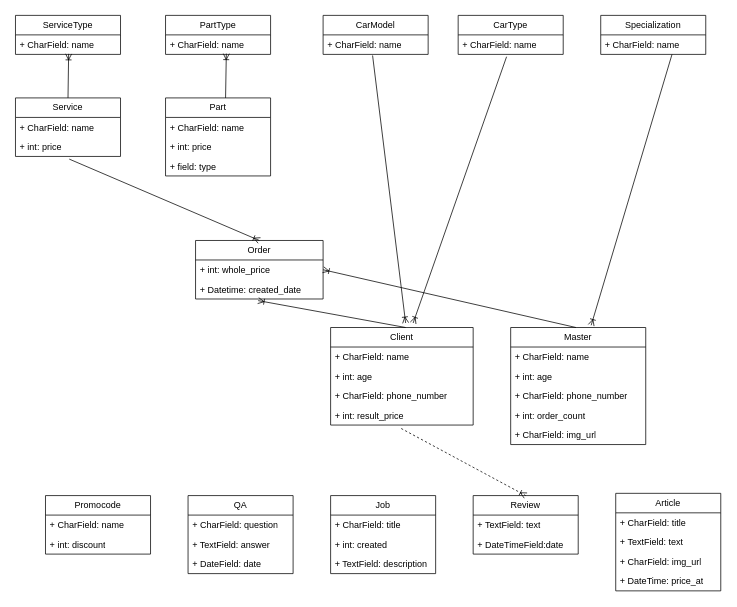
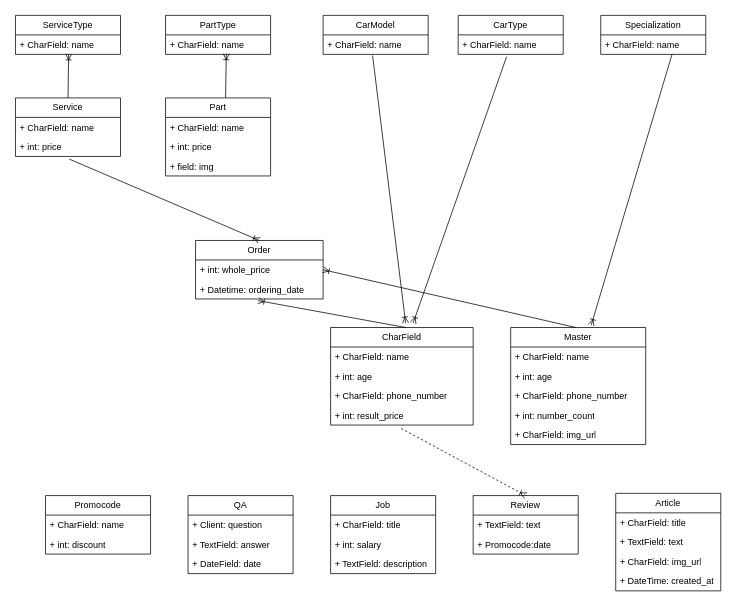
  <mxCell id="0" />
  <mxCell id="1" parent="0" />
  <mxCell id="2" value="ServiceType" style="swimlane;fontStyle=0;childLayout=stackLayout;horizontal=1;startSize=26;fillColor=none;horizontalStack=0;resizeParent=1;resizeParentMax=0;resizeLast=0;collapsible=1;marginBottom=0;whiteSpace=wrap;html=1;" parent="1" vertex="1"><mxGeometry x="20" y="20" width="140" height="52" as="geometry" /></mxCell>
  <mxCell id="3" value="+ CharField: name" style="text;strokeColor=none;fillColor=none;align=left;verticalAlign=top;spacingLeft=4;spacingRight=4;overflow=hidden;rotatable=0;points=[[0,0.5],[1,0.5]];portConstraint=eastwest;whiteSpace=wrap;html=1;" parent="2" vertex="1"><mxGeometry y="26" width="140" height="26" as="geometry" /></mxCell>
  <mxCell id="4" value="Service" style="swimlane;fontStyle=0;childLayout=stackLayout;horizontal=1;startSize=26;fillColor=none;horizontalStack=0;resizeParent=1;resizeParentMax=0;resizeLast=0;collapsible=1;marginBottom=0;whiteSpace=wrap;html=1;" parent="1" vertex="1"><mxGeometry x="20" y="130" width="140" height="78" as="geometry" /></mxCell>
  <mxCell id="5" value="+ CharField: name" style="text;strokeColor=none;fillColor=none;align=left;verticalAlign=top;spacingLeft=4;spacingRight=4;overflow=hidden;rotatable=0;points=[[0,0.5],[1,0.5]];portConstraint=eastwest;whiteSpace=wrap;html=1;" parent="4" vertex="1"><mxGeometry y="26" width="140" height="26" as="geometry" /></mxCell>
  <mxCell id="6" value="+ int: price" style="text;strokeColor=none;fillColor=none;align=left;verticalAlign=top;spacingLeft=4;spacingRight=4;overflow=hidden;rotatable=0;points=[[0,0.5],[1,0.5]];portConstraint=eastwest;whiteSpace=wrap;html=1;" parent="4" vertex="1"><mxGeometry y="52" width="140" height="26" as="geometry" /></mxCell>
  <mxCell id="7" value="CarModel" style="swimlane;fontStyle=0;childLayout=stackLayout;horizontal=1;startSize=26;fillColor=none;horizontalStack=0;resizeParent=1;resizeParentMax=0;resizeLast=0;collapsible=1;marginBottom=0;whiteSpace=wrap;html=1;" parent="1" vertex="1"><mxGeometry x="430" y="20" width="140" height="52" as="geometry" /></mxCell>
  <mxCell id="8" value="+ CharField: name" style="text;strokeColor=none;fillColor=none;align=left;verticalAlign=top;spacingLeft=4;spacingRight=4;overflow=hidden;rotatable=0;points=[[0,0.5],[1,0.5]];portConstraint=eastwest;whiteSpace=wrap;html=1;" parent="7" vertex="1"><mxGeometry y="26" width="140" height="26" as="geometry" /></mxCell>
  <mxCell id="9" value="CarType" style="swimlane;fontStyle=0;childLayout=stackLayout;horizontal=1;startSize=26;fillColor=none;horizontalStack=0;resizeParent=1;resizeParentMax=0;resizeLast=0;collapsible=1;marginBottom=0;whiteSpace=wrap;html=1;" parent="1" vertex="1"><mxGeometry x="610" y="20" width="140" height="52" as="geometry" /></mxCell>
  <mxCell id="10" value="+ CharField: name" style="text;strokeColor=none;fillColor=none;align=left;verticalAlign=top;spacingLeft=4;spacingRight=4;overflow=hidden;rotatable=0;points=[[0,0.5],[1,0.5]];portConstraint=eastwest;whiteSpace=wrap;html=1;" parent="9" vertex="1"><mxGeometry y="26" width="140" height="26" as="geometry" /></mxCell>
- <mxCell id="11" value="Client" style="swimlane;fontStyle=0;childLayout=stackLayout;horizontal=1;startSize=26;fillColor=none;horizontalStack=0;resizeParent=1;resizeParentMax=0;resizeLast=0;collapsible=1;marginBottom=0;whiteSpace=wrap;html=1;" parent="1" vertex="1"><mxGeometry x="440" y="436" width="190" height="130" as="geometry" /></mxCell>
+ <mxCell id="11" value="CharField" style="swimlane;fontStyle=0;childLayout=stackLayout;horizontal=1;startSize=26;fillColor=none;horizontalStack=0;resizeParent=1;resizeParentMax=0;resizeLast=0;collapsible=1;marginBottom=0;whiteSpace=wrap;html=1;" parent="1" vertex="1"><mxGeometry x="440" y="436" width="190" height="130" as="geometry" /></mxCell>
  <mxCell id="12" value="+ CharField: name" style="text;strokeColor=none;fillColor=none;align=left;verticalAlign=top;spacingLeft=4;spacingRight=4;overflow=hidden;rotatable=0;points=[[0,0.5],[1,0.5]];portConstraint=eastwest;whiteSpace=wrap;html=1;" parent="11" vertex="1"><mxGeometry y="26" width="190" height="26" as="geometry" /></mxCell>
  <mxCell id="13" value="+ int: age" style="text;strokeColor=none;fillColor=none;align=left;verticalAlign=top;spacingLeft=4;spacingRight=4;overflow=hidden;rotatable=0;points=[[0,0.5],[1,0.5]];portConstraint=eastwest;whiteSpace=wrap;html=1;" parent="11" vertex="1"><mxGeometry y="52" width="190" height="26" as="geometry" /></mxCell>
  <mxCell id="14" value="+ CharField: phone_number" style="text;strokeColor=none;fillColor=none;align=left;verticalAlign=top;spacingLeft=4;spacingRight=4;overflow=hidden;rotatable=0;points=[[0,0.5],[1,0.5]];portConstraint=eastwest;whiteSpace=wrap;html=1;" parent="11" vertex="1"><mxGeometry y="78" width="190" height="26" as="geometry" /></mxCell>
  <mxCell id="15" value="+ int: result_price" style="text;strokeColor=none;fillColor=none;align=left;verticalAlign=top;spacingLeft=4;spacingRight=4;overflow=hidden;rotatable=0;points=[[0,0.5],[1,0.5]];portConstraint=eastwest;whiteSpace=wrap;html=1;" parent="11" vertex="1"><mxGeometry y="104" width="190" height="26" as="geometry" /></mxCell>
  <mxCell id="16" value="Specialization" style="swimlane;fontStyle=0;childLayout=stackLayout;horizontal=1;startSize=26;fillColor=none;horizontalStack=0;resizeParent=1;resizeParentMax=0;resizeLast=0;collapsible=1;marginBottom=0;whiteSpace=wrap;html=1;" parent="1" vertex="1"><mxGeometry x="800" y="20" width="140" height="52" as="geometry" /></mxCell>
  <mxCell id="17" value="+ CharField: name" style="text;strokeColor=none;fillColor=none;align=left;verticalAlign=top;spacingLeft=4;spacingRight=4;overflow=hidden;rotatable=0;points=[[0,0.5],[1,0.5]];portConstraint=eastwest;whiteSpace=wrap;html=1;" parent="16" vertex="1"><mxGeometry y="26" width="140" height="26" as="geometry" /></mxCell>
  <mxCell id="18" value="Master" style="swimlane;fontStyle=0;childLayout=stackLayout;horizontal=1;startSize=26;fillColor=none;horizontalStack=0;resizeParent=1;resizeParentMax=0;resizeLast=0;collapsible=1;marginBottom=0;whiteSpace=wrap;html=1;" parent="1" vertex="1"><mxGeometry x="680" y="436" width="180" height="156" as="geometry" /></mxCell>
  <mxCell id="19" value="+ CharField: name" style="text;strokeColor=none;fillColor=none;align=left;verticalAlign=top;spacingLeft=4;spacingRight=4;overflow=hidden;rotatable=0;points=[[0,0.5],[1,0.5]];portConstraint=eastwest;whiteSpace=wrap;html=1;" parent="18" vertex="1"><mxGeometry y="26" width="180" height="26" as="geometry" /></mxCell>
  <mxCell id="20" value="+ int: age" style="text;strokeColor=none;fillColor=none;align=left;verticalAlign=top;spacingLeft=4;spacingRight=4;overflow=hidden;rotatable=0;points=[[0,0.5],[1,0.5]];portConstraint=eastwest;whiteSpace=wrap;html=1;" parent="18" vertex="1"><mxGeometry y="52" width="180" height="26" as="geometry" /></mxCell>
  <mxCell id="21" value="+ CharField: phone_number" style="text;strokeColor=none;fillColor=none;align=left;verticalAlign=top;spacingLeft=4;spacingRight=4;overflow=hidden;rotatable=0;points=[[0,0.5],[1,0.5]];portConstraint=eastwest;whiteSpace=wrap;html=1;" parent="18" vertex="1"><mxGeometry y="78" width="180" height="26" as="geometry" /></mxCell>
- <mxCell id="22" value="+ int: order_count" style="text;strokeColor=none;fillColor=none;align=left;verticalAlign=top;spacingLeft=4;spacingRight=4;overflow=hidden;rotatable=0;points=[[0,0.5],[1,0.5]];portConstraint=eastwest;whiteSpace=wrap;html=1;" parent="18" vertex="1"><mxGeometry y="104" width="180" height="26" as="geometry" /></mxCell>
+ <mxCell id="22" value="+ int: number_count" style="text;strokeColor=none;fillColor=none;align=left;verticalAlign=top;spacingLeft=4;spacingRight=4;overflow=hidden;rotatable=0;points=[[0,0.5],[1,0.5]];portConstraint=eastwest;whiteSpace=wrap;html=1;" parent="18" vertex="1"><mxGeometry y="104" width="180" height="26" as="geometry" /></mxCell>
  <mxCell id="23" value="+ CharField: img_url" style="text;strokeColor=none;fillColor=none;align=left;verticalAlign=top;spacingLeft=4;spacingRight=4;overflow=hidden;rotatable=0;points=[[0,0.5],[1,0.5]];portConstraint=eastwest;whiteSpace=wrap;html=1;" parent="18" vertex="1"><mxGeometry y="130" width="180" height="26" as="geometry" /></mxCell>
  <mxCell id="24" value="PartType" style="swimlane;fontStyle=0;childLayout=stackLayout;horizontal=1;startSize=26;fillColor=none;horizontalStack=0;resizeParent=1;resizeParentMax=0;resizeLast=0;collapsible=1;marginBottom=0;whiteSpace=wrap;html=1;" parent="1" vertex="1"><mxGeometry x="220" y="20" width="140" height="52" as="geometry" /></mxCell>
  <mxCell id="25" value="+ CharField: name" style="text;strokeColor=none;fillColor=none;align=left;verticalAlign=top;spacingLeft=4;spacingRight=4;overflow=hidden;rotatable=0;points=[[0,0.5],[1,0.5]];portConstraint=eastwest;whiteSpace=wrap;html=1;" parent="24" vertex="1"><mxGeometry y="26" width="140" height="26" as="geometry" /></mxCell>
  <mxCell id="26" value="Part" style="swimlane;fontStyle=0;childLayout=stackLayout;horizontal=1;startSize=26;fillColor=none;horizontalStack=0;resizeParent=1;resizeParentMax=0;resizeLast=0;collapsible=1;marginBottom=0;whiteSpace=wrap;html=1;" parent="1" vertex="1"><mxGeometry x="220" y="130" width="140" height="104" as="geometry" /></mxCell>
  <mxCell id="27" value="+ CharField: name" style="text;strokeColor=none;fillColor=none;align=left;verticalAlign=top;spacingLeft=4;spacingRight=4;overflow=hidden;rotatable=0;points=[[0,0.5],[1,0.5]];portConstraint=eastwest;whiteSpace=wrap;html=1;" parent="26" vertex="1"><mxGeometry y="26" width="140" height="26" as="geometry" /></mxCell>
  <mxCell id="28" value="+ int: price" style="text;strokeColor=none;fillColor=none;align=left;verticalAlign=top;spacingLeft=4;spacingRight=4;overflow=hidden;rotatable=0;points=[[0,0.5],[1,0.5]];portConstraint=eastwest;whiteSpace=wrap;html=1;" parent="26" vertex="1"><mxGeometry y="52" width="140" height="26" as="geometry" /></mxCell>
- <mxCell id="29" value="+ field: type" style="text;strokeColor=none;fillColor=none;align=left;verticalAlign=top;spacingLeft=4;spacingRight=4;overflow=hidden;rotatable=0;points=[[0,0.5],[1,0.5]];portConstraint=eastwest;whiteSpace=wrap;html=1;" parent="26" vertex="1"><mxGeometry y="78" width="140" height="26" as="geometry" /></mxCell>
+ <mxCell id="29" value="+ field: img" style="text;strokeColor=none;fillColor=none;align=left;verticalAlign=top;spacingLeft=4;spacingRight=4;overflow=hidden;rotatable=0;points=[[0,0.5],[1,0.5]];portConstraint=eastwest;whiteSpace=wrap;html=1;" parent="26" vertex="1"><mxGeometry y="78" width="140" height="26" as="geometry" /></mxCell>
  <mxCell id="30" value="Promocode" style="swimlane;fontStyle=0;childLayout=stackLayout;horizontal=1;startSize=26;fillColor=none;horizontalStack=0;resizeParent=1;resizeParentMax=0;resizeLast=0;collapsible=1;marginBottom=0;whiteSpace=wrap;html=1;" parent="1" vertex="1"><mxGeometry x="60" y="660" width="140" height="78" as="geometry" /></mxCell>
  <mxCell id="31" value="+ CharField: name" style="text;strokeColor=none;fillColor=none;align=left;verticalAlign=top;spacingLeft=4;spacingRight=4;overflow=hidden;rotatable=0;points=[[0,0.5],[1,0.5]];portConstraint=eastwest;whiteSpace=wrap;html=1;" parent="30" vertex="1"><mxGeometry y="26" width="140" height="26" as="geometry" /></mxCell>
  <mxCell id="32" value="+ int: discount" style="text;strokeColor=none;fillColor=none;align=left;verticalAlign=top;spacingLeft=4;spacingRight=4;overflow=hidden;rotatable=0;points=[[0,0.5],[1,0.5]];portConstraint=eastwest;whiteSpace=wrap;html=1;" parent="30" vertex="1"><mxGeometry y="52" width="140" height="26" as="geometry" /></mxCell>
  <mxCell id="33" value="Order" style="swimlane;fontStyle=0;childLayout=stackLayout;horizontal=1;startSize=26;fillColor=none;horizontalStack=0;resizeParent=1;resizeParentMax=0;resizeLast=0;collapsible=1;marginBottom=0;whiteSpace=wrap;html=1;" parent="1" vertex="1"><mxGeometry x="260" y="320" width="170" height="78" as="geometry" /></mxCell>
  <mxCell id="34" value="+ int: whole_price" style="text;strokeColor=none;fillColor=none;align=left;verticalAlign=top;spacingLeft=4;spacingRight=4;overflow=hidden;rotatable=0;points=[[0,0.5],[1,0.5]];portConstraint=eastwest;whiteSpace=wrap;html=1;" parent="33" vertex="1"><mxGeometry y="26" width="170" height="26" as="geometry" /></mxCell>
- <mxCell id="35" value="+ Datetime: created_date" style="text;strokeColor=none;fillColor=none;align=left;verticalAlign=top;spacingLeft=4;spacingRight=4;overflow=hidden;rotatable=0;points=[[0,0.5],[1,0.5]];portConstraint=eastwest;whiteSpace=wrap;html=1;" parent="33" vertex="1"><mxGeometry y="52" width="170" height="26" as="geometry" /></mxCell>
+ <mxCell id="35" value="+ Datetime: ordering_date" style="text;strokeColor=none;fillColor=none;align=left;verticalAlign=top;spacingLeft=4;spacingRight=4;overflow=hidden;rotatable=0;points=[[0,0.5],[1,0.5]];portConstraint=eastwest;whiteSpace=wrap;html=1;" parent="33" vertex="1"><mxGeometry y="52" width="170" height="26" as="geometry" /></mxCell>
  <mxCell id="36" value="" style="fontSize=12;html=1;endArrow=ERoneToMany;rounded=0;exitX=0.5;exitY=0;exitDx=0;exitDy=0;entryX=0.506;entryY=0.973;entryDx=0;entryDy=0;entryPerimeter=0;" edge="1" parent="1" source="4" target="3"><mxGeometry width="100" height="100" relative="1" as="geometry"><mxPoint x="50" y="160" as="sourcePoint" /><mxPoint x="150" y="60" as="targetPoint" /></mxGeometry></mxCell>
  <mxCell id="37" value="" style="fontSize=12;html=1;endArrow=ERoneToMany;rounded=0;exitX=0.5;exitY=0;exitDx=0;exitDy=0;entryX=0.506;entryY=0.973;entryDx=0;entryDy=0;entryPerimeter=0;" edge="1" parent="1"><mxGeometry width="100" height="100" relative="1" as="geometry"><mxPoint x="300" y="130" as="sourcePoint" /><mxPoint x="301" y="71" as="targetPoint" /></mxGeometry></mxCell>
  <mxCell id="38" value="" style="fontSize=12;html=1;endArrow=ERoneToMany;rounded=0;exitX=0.5;exitY=0;exitDx=0;exitDy=0;entryX=0.491;entryY=1.083;entryDx=0;entryDy=0;entryPerimeter=0;" edge="1" parent="1" target="35"><mxGeometry width="100" height="100" relative="1" as="geometry"><mxPoint x="540" y="436" as="sourcePoint" /><mxPoint x="541" y="377" as="targetPoint" /></mxGeometry></mxCell>
  <mxCell id="39" value="" style="fontSize=12;html=1;endArrow=ERoneToMany;rounded=0;exitX=0.5;exitY=0;exitDx=0;exitDy=0;entryX=1;entryY=0.5;entryDx=0;entryDy=0;" edge="1" parent="1" target="34"><mxGeometry width="100" height="100" relative="1" as="geometry"><mxPoint x="767" y="436" as="sourcePoint" /><mxPoint x="570" y="400" as="targetPoint" /></mxGeometry></mxCell>
  <mxCell id="40" value="" style="fontSize=12;html=1;endArrow=ERoneToMany;rounded=0;exitX=0.512;exitY=1.136;exitDx=0;exitDy=0;entryX=0.5;entryY=0;entryDx=0;entryDy=0;exitPerimeter=0;" edge="1" parent="1" source="6" target="33"><mxGeometry width="100" height="100" relative="1" as="geometry"><mxPoint x="357" y="320" as="sourcePoint" /><mxPoint x="20" y="243" as="targetPoint" /></mxGeometry></mxCell>
  <mxCell id="41" value="" style="fontSize=12;html=1;endArrow=ERoneToMany;rounded=0;exitX=0.471;exitY=1.055;exitDx=0;exitDy=0;exitPerimeter=0;" edge="1" parent="1" source="8"><mxGeometry width="100" height="100" relative="1" as="geometry"><mxPoint x="430" y="90" as="sourcePoint" /><mxPoint x="540" y="430" as="targetPoint" /></mxGeometry></mxCell>
  <mxCell id="42" value="" style="fontSize=12;html=1;endArrow=ERoneToMany;rounded=0;exitX=0.461;exitY=1.119;exitDx=0;exitDy=0;exitPerimeter=0;" edge="1" parent="1" source="10"><mxGeometry width="100" height="100" relative="1" as="geometry"><mxPoint x="506" y="83" as="sourcePoint" /><mxPoint x="550" y="430" as="targetPoint" /></mxGeometry></mxCell>
  <mxCell id="43" value="" style="fontSize=12;html=1;endArrow=ERoneToMany;rounded=0;exitX=0.461;exitY=1.119;exitDx=0;exitDy=0;exitPerimeter=0;entryX=0.596;entryY=-0.019;entryDx=0;entryDy=0;entryPerimeter=0;" edge="1" parent="1" target="18"><mxGeometry width="100" height="100" relative="1" as="geometry"><mxPoint x="895" y="72" as="sourcePoint" /><mxPoint x="770" y="427" as="targetPoint" /></mxGeometry></mxCell>
  <mxCell id="44" value="QA" style="swimlane;fontStyle=0;childLayout=stackLayout;horizontal=1;startSize=26;fillColor=none;horizontalStack=0;resizeParent=1;resizeParentMax=0;resizeLast=0;collapsible=1;marginBottom=0;whiteSpace=wrap;html=1;" vertex="1" parent="1"><mxGeometry x="250" y="660" width="140" height="104" as="geometry" /></mxCell>
- <mxCell id="45" value="+ CharField: question" style="text;strokeColor=none;fillColor=none;align=left;verticalAlign=top;spacingLeft=4;spacingRight=4;overflow=hidden;rotatable=0;points=[[0,0.5],[1,0.5]];portConstraint=eastwest;whiteSpace=wrap;html=1;" vertex="1" parent="44"><mxGeometry y="26" width="140" height="26" as="geometry" /></mxCell>
+ <mxCell id="45" value="+ Client: question" style="text;strokeColor=none;fillColor=none;align=left;verticalAlign=top;spacingLeft=4;spacingRight=4;overflow=hidden;rotatable=0;points=[[0,0.5],[1,0.5]];portConstraint=eastwest;whiteSpace=wrap;html=1;" vertex="1" parent="44"><mxGeometry y="26" width="140" height="26" as="geometry" /></mxCell>
  <mxCell id="46" value="+ TextField: answer" style="text;strokeColor=none;fillColor=none;align=left;verticalAlign=top;spacingLeft=4;spacingRight=4;overflow=hidden;rotatable=0;points=[[0,0.5],[1,0.5]];portConstraint=eastwest;whiteSpace=wrap;html=1;" vertex="1" parent="44"><mxGeometry y="52" width="140" height="26" as="geometry" /></mxCell>
  <mxCell id="47" value="+ DateField: date" style="text;strokeColor=none;fillColor=none;align=left;verticalAlign=top;spacingLeft=4;spacingRight=4;overflow=hidden;rotatable=0;points=[[0,0.5],[1,0.5]];portConstraint=eastwest;whiteSpace=wrap;html=1;" vertex="1" parent="44"><mxGeometry y="78" width="140" height="26" as="geometry" /></mxCell>
  <mxCell id="48" value="Job" style="swimlane;fontStyle=0;childLayout=stackLayout;horizontal=1;startSize=26;fillColor=none;horizontalStack=0;resizeParent=1;resizeParentMax=0;resizeLast=0;collapsible=1;marginBottom=0;whiteSpace=wrap;html=1;" vertex="1" parent="1"><mxGeometry x="440" y="660" width="140" height="104" as="geometry" /></mxCell>
  <mxCell id="49" value="+ CharField: title" style="text;strokeColor=none;fillColor=none;align=left;verticalAlign=top;spacingLeft=4;spacingRight=4;overflow=hidden;rotatable=0;points=[[0,0.5],[1,0.5]];portConstraint=eastwest;whiteSpace=wrap;html=1;" vertex="1" parent="48"><mxGeometry y="26" width="140" height="26" as="geometry" /></mxCell>
- <mxCell id="50" value="+ int: created" style="text;strokeColor=none;fillColor=none;align=left;verticalAlign=top;spacingLeft=4;spacingRight=4;overflow=hidden;rotatable=0;points=[[0,0.5],[1,0.5]];portConstraint=eastwest;whiteSpace=wrap;html=1;" vertex="1" parent="48"><mxGeometry y="52" width="140" height="26" as="geometry" /></mxCell>
+ <mxCell id="50" value="+ int: salary" style="text;strokeColor=none;fillColor=none;align=left;verticalAlign=top;spacingLeft=4;spacingRight=4;overflow=hidden;rotatable=0;points=[[0,0.5],[1,0.5]];portConstraint=eastwest;whiteSpace=wrap;html=1;" vertex="1" parent="48"><mxGeometry y="52" width="140" height="26" as="geometry" /></mxCell>
  <mxCell id="51" value="+ TextField: description" style="text;strokeColor=none;fillColor=none;align=left;verticalAlign=top;spacingLeft=4;spacingRight=4;overflow=hidden;rotatable=0;points=[[0,0.5],[1,0.5]];portConstraint=eastwest;whiteSpace=wrap;html=1;" vertex="1" parent="48"><mxGeometry y="78" width="140" height="26" as="geometry" /></mxCell>
  <mxCell id="52" value="Review" style="swimlane;fontStyle=0;childLayout=stackLayout;horizontal=1;startSize=26;fillColor=none;horizontalStack=0;resizeParent=1;resizeParentMax=0;resizeLast=0;collapsible=1;marginBottom=0;whiteSpace=wrap;html=1;" vertex="1" parent="1"><mxGeometry x="630" y="660" width="140" height="78" as="geometry" /></mxCell>
  <mxCell id="53" value="+ TextField: text" style="text;strokeColor=none;fillColor=none;align=left;verticalAlign=top;spacingLeft=4;spacingRight=4;overflow=hidden;rotatable=0;points=[[0,0.5],[1,0.5]];portConstraint=eastwest;whiteSpace=wrap;html=1;" vertex="1" parent="52"><mxGeometry y="26" width="140" height="26" as="geometry" /></mxCell>
- <mxCell id="54" value="+ DateTimeField:date" style="text;strokeColor=none;fillColor=none;align=left;verticalAlign=top;spacingLeft=4;spacingRight=4;overflow=hidden;rotatable=0;points=[[0,0.5],[1,0.5]];portConstraint=eastwest;whiteSpace=wrap;html=1;" vertex="1" parent="52"><mxGeometry y="52" width="140" height="26" as="geometry" /></mxCell>
+ <mxCell id="54" value="+ Promocode:date" style="text;strokeColor=none;fillColor=none;align=left;verticalAlign=top;spacingLeft=4;spacingRight=4;overflow=hidden;rotatable=0;points=[[0,0.5],[1,0.5]];portConstraint=eastwest;whiteSpace=wrap;html=1;" vertex="1" parent="52"><mxGeometry y="52" width="140" height="26" as="geometry" /></mxCell>
  <mxCell id="55" value="Article" style="swimlane;fontStyle=0;childLayout=stackLayout;horizontal=1;startSize=26;fillColor=none;horizontalStack=0;resizeParent=1;resizeParentMax=0;resizeLast=0;collapsible=1;marginBottom=0;whiteSpace=wrap;html=1;" vertex="1" parent="1"><mxGeometry x="820" y="657" width="140" height="130" as="geometry" /></mxCell>
  <mxCell id="56" value="+ CharField: title" style="text;strokeColor=none;fillColor=none;align=left;verticalAlign=top;spacingLeft=4;spacingRight=4;overflow=hidden;rotatable=0;points=[[0,0.5],[1,0.5]];portConstraint=eastwest;whiteSpace=wrap;html=1;" vertex="1" parent="55"><mxGeometry y="26" width="140" height="26" as="geometry" /></mxCell>
  <mxCell id="57" value="+ TextField: text" style="text;strokeColor=none;fillColor=none;align=left;verticalAlign=top;spacingLeft=4;spacingRight=4;overflow=hidden;rotatable=0;points=[[0,0.5],[1,0.5]];portConstraint=eastwest;whiteSpace=wrap;html=1;" vertex="1" parent="55"><mxGeometry y="52" width="140" height="26" as="geometry" /></mxCell>
  <mxCell id="58" value="+ CharField: img_url" style="text;strokeColor=none;fillColor=none;align=left;verticalAlign=top;spacingLeft=4;spacingRight=4;overflow=hidden;rotatable=0;points=[[0,0.5],[1,0.5]];portConstraint=eastwest;whiteSpace=wrap;html=1;" vertex="1" parent="55"><mxGeometry y="78" width="140" height="26" as="geometry" /></mxCell>
- <mxCell id="59" value="+ DateTime: price_at" style="text;strokeColor=none;fillColor=none;align=left;verticalAlign=top;spacingLeft=4;spacingRight=4;overflow=hidden;rotatable=0;points=[[0,0.5],[1,0.5]];portConstraint=eastwest;whiteSpace=wrap;html=1;" vertex="1" parent="55"><mxGeometry y="104" width="140" height="26" as="geometry" /></mxCell>
+ <mxCell id="59" value="+ DateTime: created_at" style="text;strokeColor=none;fillColor=none;align=left;verticalAlign=top;spacingLeft=4;spacingRight=4;overflow=hidden;rotatable=0;points=[[0,0.5],[1,0.5]];portConstraint=eastwest;whiteSpace=wrap;html=1;" vertex="1" parent="55"><mxGeometry y="104" width="140" height="26" as="geometry" /></mxCell>
  <mxCell id="60" value="" style="fontSize=12;html=1;endArrow=ERoneToMany;rounded=0;exitX=0.495;exitY=1.176;exitDx=0;exitDy=0;exitPerimeter=0;entryX=0.5;entryY=0;entryDx=0;entryDy=0;dashed=1;" edge="1" parent="1" source="15" target="52"><mxGeometry width="100" height="100" relative="1" as="geometry"><mxPoint x="1128" y="270" as="sourcePoint" /><mxPoint x="1020" y="631" as="targetPoint" /></mxGeometry></mxCell>
